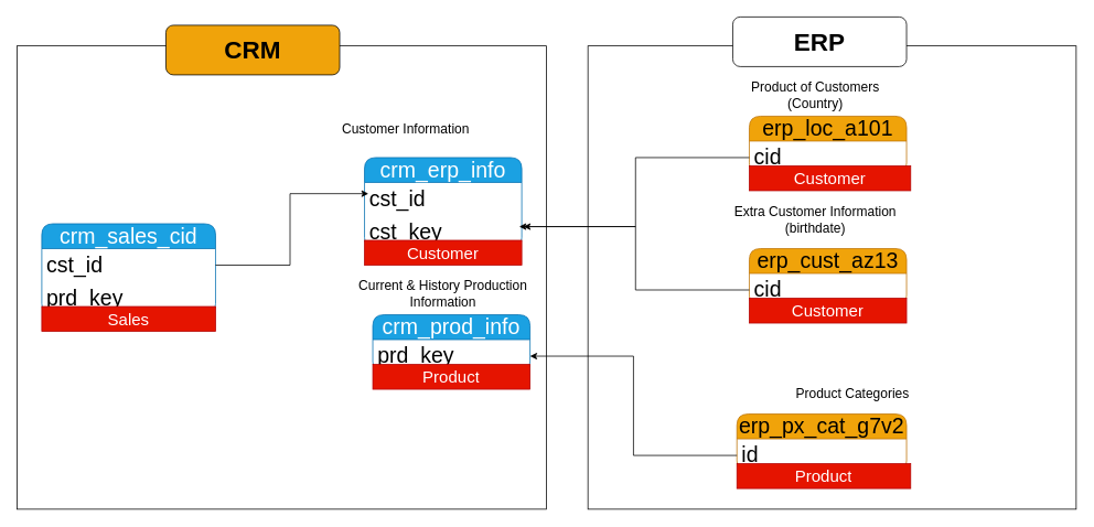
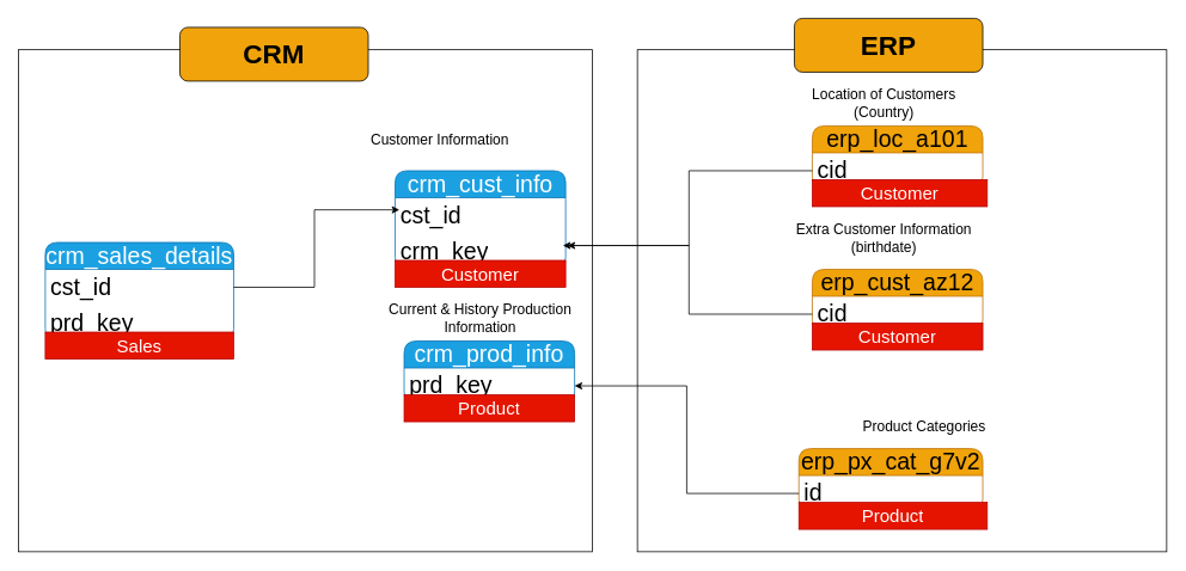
  <mxCell id="0" />
  <mxCell id="1" parent="0" />
- <mxCell id="2" value="crm_erp_info" style="swimlane;fontStyle=0;childLayout=stackLayout;horizontal=1;startSize=30;horizontalStack=0;resizeParent=1;resizeParentMax=0;resizeLast=0;collapsible=1;marginBottom=0;whiteSpace=wrap;html=1;rounded=1;fontSize=26;fillColor=#1ba1e2;fontColor=#ffffff;strokeColor=#006EAF;" parent="1" vertex="1"><mxGeometry x="440" y="190" width="190" height="110" as="geometry" /></mxCell>
+ <mxCell id="2" value="crm_cust_info" style="swimlane;fontStyle=0;childLayout=stackLayout;horizontal=1;startSize=30;horizontalStack=0;resizeParent=1;resizeParentMax=0;resizeLast=0;collapsible=1;marginBottom=0;whiteSpace=wrap;html=1;rounded=1;fontSize=26;fillColor=#1ba1e2;fontColor=#ffffff;strokeColor=#006EAF;" parent="1" vertex="1"><mxGeometry x="440" y="190" width="190" height="110" as="geometry" /></mxCell>
  <mxCell id="3" value="cst_id" style="text;strokeColor=none;fillColor=none;align=left;verticalAlign=middle;spacingLeft=4;spacingRight=4;overflow=hidden;points=[[0,0.5],[1,0.5]];portConstraint=eastwest;rotatable=0;whiteSpace=wrap;html=1;fontSize=26;" parent="2" vertex="1"><mxGeometry y="30" width="190" height="40" as="geometry" /></mxCell>
- <mxCell id="4" value="cst_key" style="text;strokeColor=none;fillColor=none;align=left;verticalAlign=middle;spacingLeft=4;spacingRight=4;overflow=hidden;points=[[0,0.5],[1,0.5]];portConstraint=eastwest;rotatable=0;whiteSpace=wrap;html=1;fontSize=26;" parent="2" vertex="1"><mxGeometry y="70" width="190" height="40" as="geometry" /></mxCell>
+ <mxCell id="4" value="crm_key" style="text;strokeColor=none;fillColor=none;align=left;verticalAlign=middle;spacingLeft=4;spacingRight=4;overflow=hidden;points=[[0,0.5],[1,0.5]];portConstraint=eastwest;rotatable=0;whiteSpace=wrap;html=1;fontSize=26;" parent="2" vertex="1"><mxGeometry y="70" width="190" height="40" as="geometry" /></mxCell>
  <mxCell id="5" value="&lt;font style=&quot;font-size: 16px;&quot;&gt;Customer Information&lt;/font&gt;" style="text;html=1;align=center;verticalAlign=middle;whiteSpace=wrap;rounded=0;" parent="1" vertex="1"><mxGeometry x="380" y="140" width="220" height="30" as="geometry" /></mxCell>
  <mxCell id="6" value="crm_prod_info" style="swimlane;fontStyle=0;childLayout=stackLayout;horizontal=1;startSize=30;horizontalStack=0;resizeParent=1;resizeParentMax=0;resizeLast=0;collapsible=1;marginBottom=0;whiteSpace=wrap;html=1;rounded=1;fontSize=26;fillColor=#1ba1e2;fontColor=#ffffff;strokeColor=#006EAF;" parent="1" vertex="1"><mxGeometry x="450" y="380" width="190" height="70" as="geometry" /></mxCell>
  <mxCell id="7" value="prd_key" style="text;strokeColor=none;fillColor=none;align=left;verticalAlign=middle;spacingLeft=4;spacingRight=4;overflow=hidden;points=[[0,0.5],[1,0.5]];portConstraint=eastwest;rotatable=0;whiteSpace=wrap;html=1;fontSize=26;" parent="6" vertex="1"><mxGeometry y="30" width="190" height="40" as="geometry" /></mxCell>
  <mxCell id="8" value="&lt;font style=&quot;font-size: 16px;&quot;&gt;Current &amp;amp; History Production Information&lt;/font&gt;" style="text;html=1;align=center;verticalAlign=middle;whiteSpace=wrap;rounded=0;" parent="1" vertex="1"><mxGeometry x="425" y="340" width="220" height="30" as="geometry" /></mxCell>
- <mxCell id="9" value="crm_sales_cid" style="swimlane;fontStyle=0;childLayout=stackLayout;horizontal=1;startSize=30;horizontalStack=0;resizeParent=1;resizeParentMax=0;resizeLast=0;collapsible=1;marginBottom=0;whiteSpace=wrap;html=1;rounded=1;fontSize=26;fillColor=#1ba1e2;fontColor=#ffffff;strokeColor=#006EAF;" parent="1" vertex="1"><mxGeometry x="50" y="270" width="210" height="110" as="geometry" /></mxCell>
+ <mxCell id="9" value="crm_sales_details" style="swimlane;fontStyle=0;childLayout=stackLayout;horizontal=1;startSize=30;horizontalStack=0;resizeParent=1;resizeParentMax=0;resizeLast=0;collapsible=1;marginBottom=0;whiteSpace=wrap;html=1;rounded=1;fontSize=26;fillColor=#1ba1e2;fontColor=#ffffff;strokeColor=#006EAF;" parent="1" vertex="1"><mxGeometry x="50" y="270" width="210" height="110" as="geometry" /></mxCell>
  <mxCell id="10" value="cst_id" style="text;strokeColor=none;fillColor=none;align=left;verticalAlign=middle;spacingLeft=4;spacingRight=4;overflow=hidden;points=[[0,0.5],[1,0.5]];portConstraint=eastwest;rotatable=0;whiteSpace=wrap;html=1;fontSize=26;" parent="9" vertex="1"><mxGeometry y="30" width="210" height="40" as="geometry" /></mxCell>
  <mxCell id="11" value="prd_key" style="text;strokeColor=none;fillColor=none;align=left;verticalAlign=middle;spacingLeft=4;spacingRight=4;overflow=hidden;points=[[0,0.5],[1,0.5]];portConstraint=eastwest;rotatable=0;whiteSpace=wrap;html=1;fontSize=26;" parent="9" vertex="1"><mxGeometry y="70" width="210" height="40" as="geometry" /></mxCell>
  <mxCell id="12" style="edgeStyle=orthogonalEdgeStyle;rounded=0;orthogonalLoop=1;jettySize=auto;html=1;entryX=0.025;entryY=0.34;entryDx=0;entryDy=0;entryPerimeter=0;" parent="1" source="10" target="3" edge="1"><mxGeometry relative="1" as="geometry" /></mxCell>
- <mxCell id="13" value="erp_cust_az13" style="swimlane;fontStyle=0;childLayout=stackLayout;horizontal=1;startSize=30;horizontalStack=0;resizeParent=1;resizeParentMax=0;resizeLast=0;collapsible=1;marginBottom=0;whiteSpace=wrap;html=1;rounded=1;fontSize=26;fillColor=#f0a30a;fontColor=#000000;strokeColor=#BD7000;" parent="1" vertex="1"><mxGeometry x="905" y="300" width="190" height="70" as="geometry" /></mxCell>
+ <mxCell id="13" value="erp_cust_az12" style="swimlane;fontStyle=0;childLayout=stackLayout;horizontal=1;startSize=30;horizontalStack=0;resizeParent=1;resizeParentMax=0;resizeLast=0;collapsible=1;marginBottom=0;whiteSpace=wrap;html=1;rounded=1;fontSize=26;fillColor=#f0a30a;fontColor=#000000;strokeColor=#BD7000;" parent="1" vertex="1"><mxGeometry x="905" y="300" width="190" height="70" as="geometry" /></mxCell>
  <mxCell id="14" value="cid" style="text;strokeColor=none;fillColor=none;align=left;verticalAlign=middle;spacingLeft=4;spacingRight=4;overflow=hidden;points=[[0,0.5],[1,0.5]];portConstraint=eastwest;rotatable=0;whiteSpace=wrap;html=1;fontSize=26;" parent="13" vertex="1"><mxGeometry y="30" width="190" height="40" as="geometry" /></mxCell>
  <mxCell id="15" value="&lt;font style=&quot;font-size: 16px;&quot;&gt;Extra Customer Information (birthdate)&lt;/font&gt;" style="text;html=1;align=center;verticalAlign=middle;whiteSpace=wrap;rounded=0;" parent="1" vertex="1"><mxGeometry x="875" y="250" width="220" height="30" as="geometry" /></mxCell>
  <mxCell id="16" style="edgeStyle=orthogonalEdgeStyle;rounded=0;orthogonalLoop=1;jettySize=auto;html=1;entryX=0.984;entryY=0.336;entryDx=0;entryDy=0;entryPerimeter=0;" parent="1" source="14" target="4" edge="1"><mxGeometry relative="1" as="geometry" /></mxCell>
  <mxCell id="17" value="erp_loc_a101" style="swimlane;fontStyle=0;childLayout=stackLayout;horizontal=1;startSize=30;horizontalStack=0;resizeParent=1;resizeParentMax=0;resizeLast=0;collapsible=1;marginBottom=0;whiteSpace=wrap;html=1;rounded=1;fontSize=26;fillColor=#f0a30a;fontColor=#000000;strokeColor=#BD7000;" parent="1" vertex="1"><mxGeometry x="905" y="140" width="190" height="70" as="geometry" /></mxCell>
  <mxCell id="18" value="cid" style="text;strokeColor=none;fillColor=none;align=left;verticalAlign=middle;spacingLeft=4;spacingRight=4;overflow=hidden;points=[[0,0.5],[1,0.5]];portConstraint=eastwest;rotatable=0;whiteSpace=wrap;html=1;fontSize=26;" parent="17" vertex="1"><mxGeometry y="30" width="190" height="40" as="geometry" /></mxCell>
- <mxCell id="19" value="&lt;span style=&quot;font-size: 16px;&quot;&gt;Product of Customers (Country)&lt;/span&gt;" style="text;html=1;align=center;verticalAlign=middle;whiteSpace=wrap;rounded=0;" parent="1" vertex="1"><mxGeometry x="875" y="100" width="220" height="30" as="geometry" /></mxCell>
+ <mxCell id="19" value="&lt;span style=&quot;font-size: 16px;&quot;&gt;Location of Customers (Country)&lt;/span&gt;" style="text;html=1;align=center;verticalAlign=middle;whiteSpace=wrap;rounded=0;" parent="1" vertex="1"><mxGeometry x="875" y="100" width="220" height="30" as="geometry" /></mxCell>
  <mxCell id="20" style="edgeStyle=orthogonalEdgeStyle;rounded=0;orthogonalLoop=1;jettySize=auto;html=1;entryX=1.011;entryY=0.336;entryDx=0;entryDy=0;entryPerimeter=0;" parent="1" source="18" target="4" edge="1"><mxGeometry relative="1" as="geometry" /></mxCell>
  <mxCell id="21" value="erp_px_cat_g7v2" style="swimlane;fontStyle=0;childLayout=stackLayout;horizontal=1;startSize=30;horizontalStack=0;resizeParent=1;resizeParentMax=0;resizeLast=0;collapsible=1;marginBottom=0;whiteSpace=wrap;html=1;rounded=1;fontSize=26;fillColor=#f0a30a;fontColor=#000000;strokeColor=#BD7000;" parent="1" vertex="1"><mxGeometry x="890" y="500" width="205" height="70" as="geometry" /></mxCell>
  <mxCell id="22" value="id" style="text;strokeColor=none;fillColor=none;align=left;verticalAlign=middle;spacingLeft=4;spacingRight=4;overflow=hidden;points=[[0,0.5],[1,0.5]];portConstraint=eastwest;rotatable=0;whiteSpace=wrap;html=1;fontSize=26;" parent="21" vertex="1"><mxGeometry y="30" width="205" height="40" as="geometry" /></mxCell>
  <mxCell id="23" value="&lt;span style=&quot;font-size: 16px;&quot;&gt;Product Categories&lt;/span&gt;" style="text;html=1;align=center;verticalAlign=middle;whiteSpace=wrap;rounded=0;" parent="1" vertex="1"><mxGeometry x="920" y="460" width="220" height="30" as="geometry" /></mxCell>
  <mxCell id="24" style="edgeStyle=orthogonalEdgeStyle;rounded=0;orthogonalLoop=1;jettySize=auto;html=1;entryX=1;entryY=0.5;entryDx=0;entryDy=0;" parent="1" source="22" target="7" edge="1"><mxGeometry relative="1" as="geometry" /></mxCell>
  <mxCell id="25" value="" style="rounded=0;whiteSpace=wrap;html=1;fillColor=none;" parent="1" vertex="1"><mxGeometry x="20" y="55" width="640" height="560" as="geometry" /></mxCell>
  <mxCell id="26" value="" style="rounded=0;whiteSpace=wrap;html=1;fillColor=none;" parent="1" vertex="1"><mxGeometry x="710" y="55" width="590" height="560" as="geometry" /></mxCell>
  <mxCell id="27" value="&lt;b&gt;&lt;font style=&quot;font-size: 30px;&quot;&gt;CRM&lt;/font&gt;&lt;/b&gt;" style="rounded=1;whiteSpace=wrap;html=1;fillColor=#f0a30a;" parent="1" vertex="1"><mxGeometry x="200" y="30" width="210" height="60" as="geometry" /></mxCell>
- <mxCell id="28" value="&lt;span style=&quot;font-size: 30px;&quot;&gt;&lt;b&gt;ERP&lt;/b&gt;&lt;/span&gt;" style="rounded=1;whiteSpace=wrap;html=1;" parent="1" vertex="1"><mxGeometry x="885" y="20" width="210" height="60" as="geometry" /></mxCell>
+ <mxCell id="28" value="&lt;span style=&quot;font-size: 30px;&quot;&gt;&lt;b&gt;ERP&lt;/b&gt;&lt;/span&gt;" style="rounded=1;whiteSpace=wrap;html=1;fillColor=#f0a30a;" parent="1" vertex="1"><mxGeometry x="885" y="20" width="210" height="60" as="geometry" /></mxCell>
  <mxCell id="29" value="&lt;font style=&quot;font-size: 20px;&quot;&gt;Product&lt;/font&gt;" style="text;html=1;align=center;verticalAlign=middle;whiteSpace=wrap;overflow=hidden;fillColor=#e51400;fontColor=#ffffff;strokeColor=#B20000;" parent="1" vertex="1"><mxGeometry x="450" y="440" width="190" height="30" as="geometry" /></mxCell>
  <mxCell id="30" value="&lt;font style=&quot;font-size: 20px;&quot;&gt;Product&lt;/font&gt;" style="text;html=1;align=center;verticalAlign=middle;whiteSpace=wrap;overflow=hidden;fillColor=#e51400;fontColor=#ffffff;strokeColor=#B20000;" parent="1" vertex="1"><mxGeometry x="890" y="560" width="210" height="30" as="geometry" /></mxCell>
  <mxCell id="31" value="&lt;font style=&quot;font-size: 20px;&quot;&gt;Customer&lt;/font&gt;" style="text;html=1;align=center;verticalAlign=middle;whiteSpace=wrap;overflow=hidden;fillColor=#e51400;fontColor=#ffffff;strokeColor=#B20000;" parent="1" vertex="1"><mxGeometry x="905" y="360" width="190" height="30" as="geometry" /></mxCell>
  <mxCell id="32" value="&lt;font style=&quot;font-size: 20px;&quot;&gt;Customer&lt;/font&gt;" style="text;html=1;align=center;verticalAlign=middle;whiteSpace=wrap;overflow=hidden;fillColor=#e51400;fontColor=#ffffff;strokeColor=#B20000;" parent="1" vertex="1"><mxGeometry x="440" y="290" width="190" height="30" as="geometry" /></mxCell>
  <mxCell id="33" value="&lt;font style=&quot;font-size: 20px;&quot;&gt;Customer&lt;/font&gt;" style="text;html=1;align=center;verticalAlign=middle;whiteSpace=wrap;overflow=hidden;fillColor=#e51400;fontColor=#ffffff;strokeColor=#B20000;" parent="1" vertex="1"><mxGeometry x="905" y="200" width="195" height="30" as="geometry" /></mxCell>
  <mxCell id="34" value="&lt;font style=&quot;font-size: 20px;&quot;&gt;Sales&lt;/font&gt;" style="text;html=1;align=center;verticalAlign=middle;whiteSpace=wrap;overflow=hidden;fillColor=#e51400;fontColor=#ffffff;strokeColor=#B20000;" parent="1" vertex="1"><mxGeometry x="50" y="370" width="210" height="30" as="geometry" /></mxCell>
